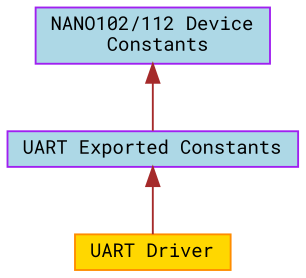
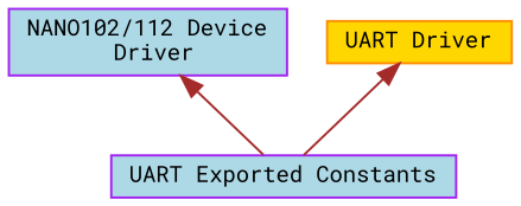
  digraph {
    fontname="Roboto Mono"
    rankdir=TB
    node [color=purple fillcolor=lightblue fontname="Roboto Mono" fontsize=10 shape=box style=filled]
    edge [color=brown dir=back fontname="Roboto Mono" fontsize=10 labelfontname=Helvetica labelfontsize=10 shape=plaintext style=solid]
-   n1 [height=0.2 label="NANO102/112 Device\l Constants" width=0.4]
+   n1 [height=0.2 label="NANO102/112 Device\l Driver" width=0.4]
    n2 [height=0.2 label="UART Exported Constants" width=0.4]
    n3 [color=darkorange fillcolor=gold fontcolor=black height=0.2 label="UART Driver" width=0.4]
    n1 -> n2
-   n2 -> n3
+   n3 -> n2
  }
